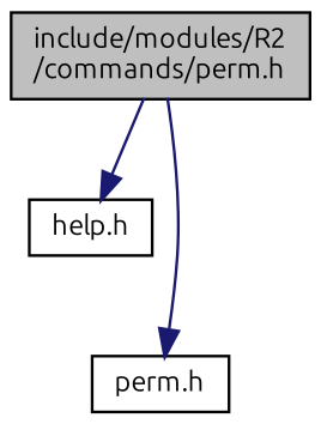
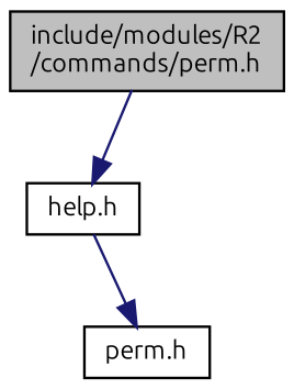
  digraph {
    fontname=Ubuntu
    node [color=black fillcolor=white fontname=Ubuntu fontsize=10 shape=record style=filled]
    edge [color=midnightblue fontname=Ubuntu fontsize=10 labelfontname=Helvetica labelfontsize=10 style=solid]
    n1 [fillcolor=grey75 fontcolor=black height=0.2 label="include/modules/R2\l/commands/perm.h" width=0.4]
    n2 [height=0.2 label="help.h" width=0.4]
    n3 [height=0.2 label="perm.h" width=0.4]
    n1 -> n2
-   n1 -> n3
+   n2 -> n3
  }
